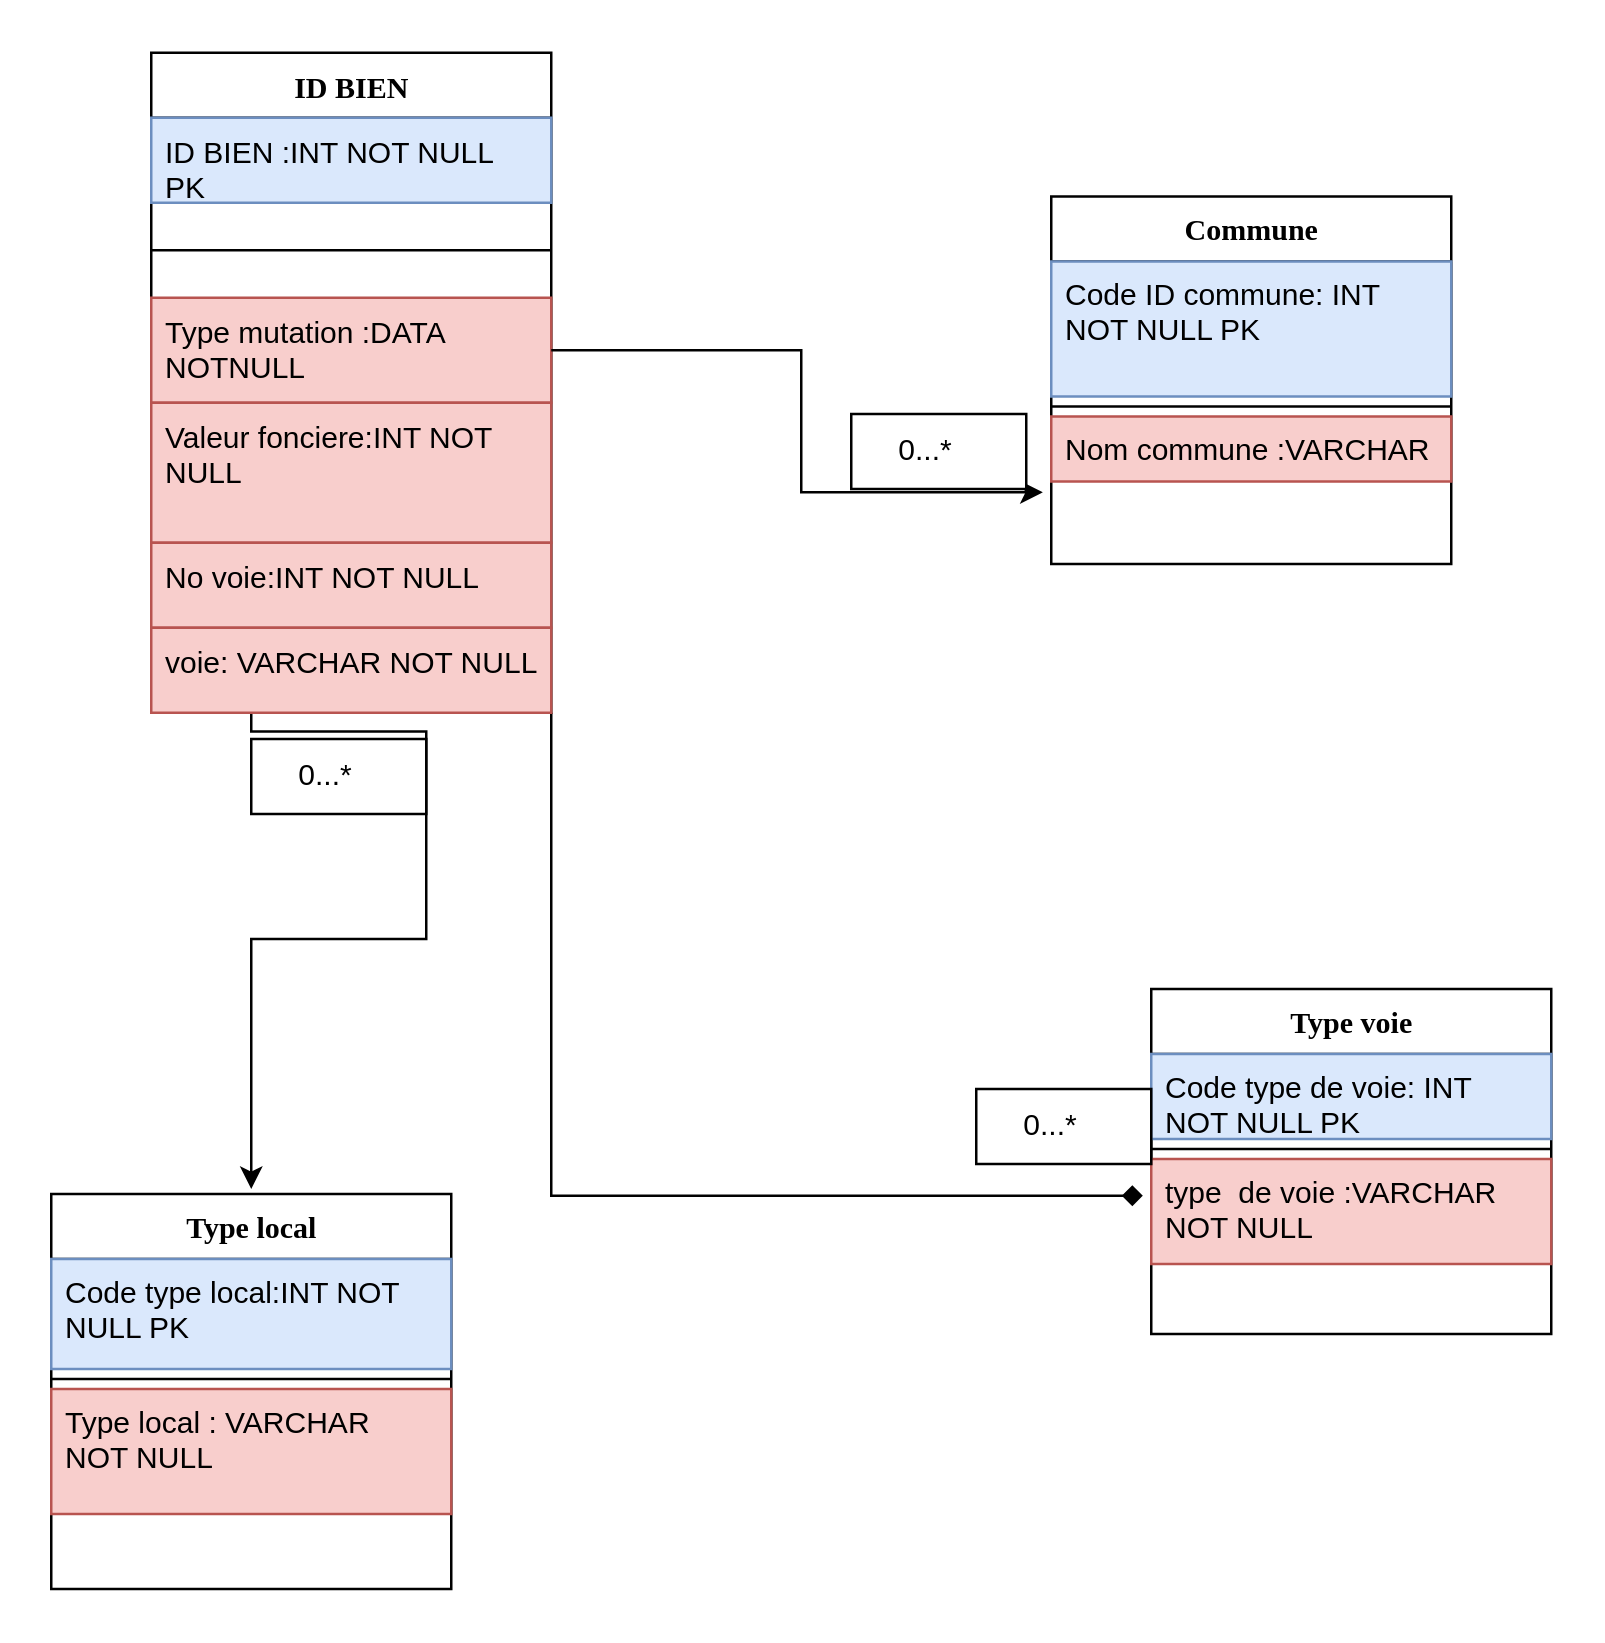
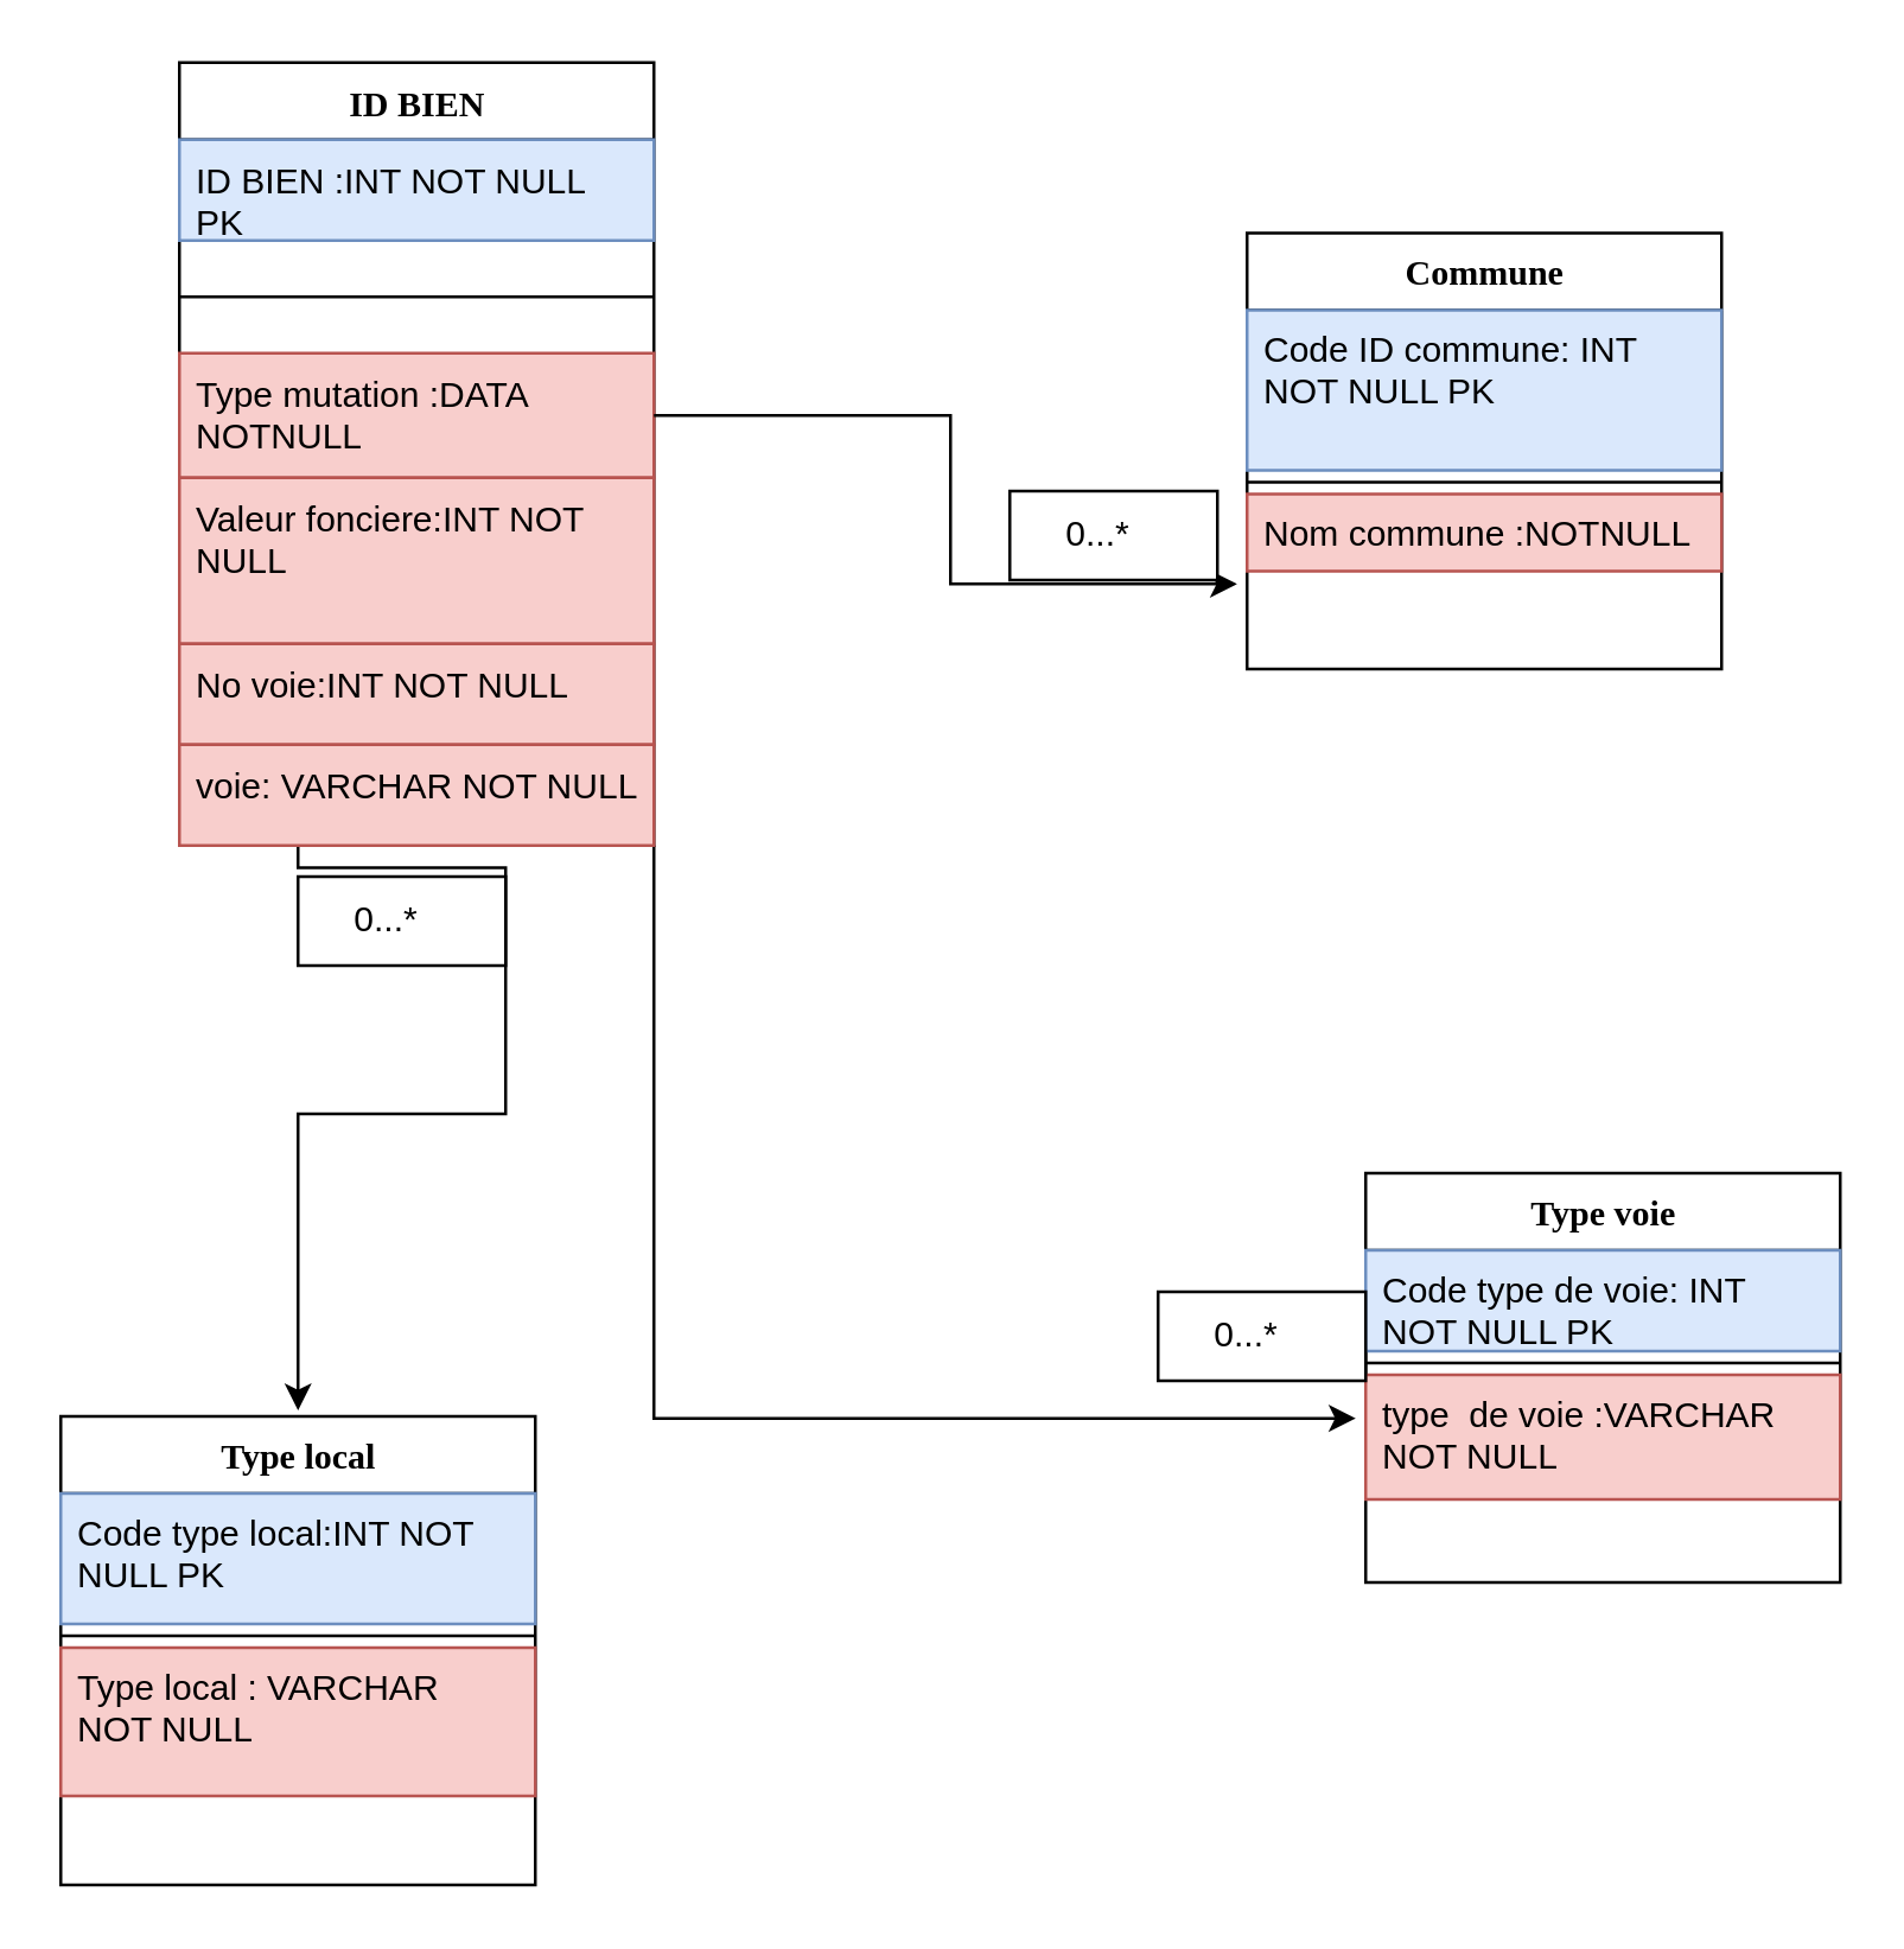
  <mxCell id="0" />
  <mxCell id="1" parent="0" />
- <mxCell id="2" style="edgeStyle=orthogonalEdgeStyle;rounded=0;orthogonalLoop=1;jettySize=auto;html=1;exitX=1;exitY=1;exitDx=0;exitDy=0;entryX=-0.021;entryY=0.349;entryDx=0;entryDy=0;entryPerimeter=0;endArrow=diamond;" edge="1" parent="1" source="4" target="22"><mxGeometry relative="1" as="geometry"><mxPoint x="410" y="475" as="targetPoint" /></mxGeometry></mxCell>
+ <mxCell id="2" style="edgeStyle=orthogonalEdgeStyle;rounded=0;orthogonalLoop=1;jettySize=auto;html=1;exitX=1;exitY=1;exitDx=0;exitDy=0;entryX=-0.021;entryY=0.349;entryDx=0;entryDy=0;entryPerimeter=0;" edge="1" parent="1" source="4" target="22"><mxGeometry relative="1" as="geometry"><mxPoint x="410" y="475" as="targetPoint" /></mxGeometry></mxCell>
  <mxCell id="3" style="edgeStyle=orthogonalEdgeStyle;rounded=0;orthogonalLoop=1;jettySize=auto;html=1;exitX=0.25;exitY=1;exitDx=0;exitDy=0;" edge="1" parent="1" source="4"><mxGeometry relative="1" as="geometry"><mxPoint x="100" y="475" as="targetPoint" /><Array as="points"><mxPoint x="170" y="292" /><mxPoint x="170" y="375" /><mxPoint x="100" y="375" /></Array></mxGeometry></mxCell>
  <mxCell id="4" value="ID BIEN" style="swimlane;html=1;fontStyle=1;align=center;verticalAlign=top;childLayout=stackLayout;horizontal=1;startSize=26;horizontalStack=0;resizeParent=1;resizeLast=0;collapsible=1;marginBottom=0;swimlaneFillColor=#ffffff;rounded=0;shadow=0;comic=0;labelBackgroundColor=none;strokeWidth=1;fillColor=none;fontFamily=Verdana;fontSize=12" parent="1" vertex="1"><mxGeometry x="60" y="20.5" width="160" height="264" as="geometry" /></mxCell>
  <mxCell id="5" value="ID BIEN :INT NOT NULL PK" style="text;html=1;strokeColor=#6c8ebf;fillColor=#dae8fc;align=left;verticalAlign=top;spacingLeft=4;spacingRight=4;whiteSpace=wrap;overflow=hidden;rotatable=0;points=[[0,0.5],[1,0.5]];portConstraint=eastwest;" parent="4" vertex="1"><mxGeometry y="26" width="160" height="34" as="geometry" /></mxCell>
  <mxCell id="6" value="" style="line;html=1;strokeWidth=1;fillColor=none;align=left;verticalAlign=middle;spacingTop=-1;spacingLeft=3;spacingRight=3;rotatable=0;labelPosition=right;points=[];portConstraint=eastwest;" parent="4" vertex="1"><mxGeometry y="60" width="160" height="38" as="geometry" /></mxCell>
  <mxCell id="7" value="Type mutation :DATA NOTNULL" style="text;html=1;strokeColor=#b85450;fillColor=#f8cecc;align=left;verticalAlign=top;spacingLeft=4;spacingRight=4;whiteSpace=wrap;overflow=hidden;rotatable=0;points=[[0,0.5],[1,0.5]];portConstraint=eastwest;" parent="4" vertex="1"><mxGeometry y="98" width="160" height="42" as="geometry" /></mxCell>
  <mxCell id="8" value="Valeur fonciere:INT NOT NULL" style="text;html=1;strokeColor=#b85450;fillColor=#f8cecc;align=left;verticalAlign=top;spacingLeft=4;spacingRight=4;whiteSpace=wrap;overflow=hidden;rotatable=0;points=[[0,0.5],[1,0.5]];portConstraint=eastwest;" parent="4" vertex="1"><mxGeometry y="140" width="160" height="56" as="geometry" /></mxCell>
  <mxCell id="9" value="No voie:INT NOT NULL" style="text;html=1;strokeColor=#b85450;fillColor=#f8cecc;align=left;verticalAlign=top;spacingLeft=4;spacingRight=4;whiteSpace=wrap;overflow=hidden;rotatable=0;points=[[0,0.5],[1,0.5]];portConstraint=eastwest;" vertex="1" parent="4"><mxGeometry y="196" width="160" height="34" as="geometry" /></mxCell>
  <mxCell id="10" value="voie: VARCHAR NOT NULL" style="text;html=1;strokeColor=#b85450;fillColor=#f8cecc;align=left;verticalAlign=top;spacingLeft=4;spacingRight=4;whiteSpace=wrap;overflow=hidden;rotatable=0;points=[[0,0.5],[1,0.5]];portConstraint=eastwest;" vertex="1" parent="4"><mxGeometry y="230" width="160" height="34" as="geometry" /></mxCell>
  <mxCell id="11" value="Commune" style="swimlane;html=1;fontStyle=1;align=center;verticalAlign=top;childLayout=stackLayout;horizontal=1;startSize=26;horizontalStack=0;resizeParent=1;resizeLast=0;collapsible=1;marginBottom=0;swimlaneFillColor=#ffffff;rounded=0;shadow=0;comic=0;labelBackgroundColor=none;strokeWidth=1;fillColor=none;fontFamily=Verdana;fontSize=12" parent="1" vertex="1"><mxGeometry x="420" y="78" width="160" height="147" as="geometry" /></mxCell>
  <mxCell id="12" value="Code ID commune: INT NOT NULL PK" style="text;html=1;strokeColor=#6c8ebf;fillColor=#dae8fc;align=left;verticalAlign=top;spacingLeft=4;spacingRight=4;whiteSpace=wrap;overflow=hidden;rotatable=0;points=[[0,0.5],[1,0.5]];portConstraint=eastwest;" parent="11" vertex="1"><mxGeometry y="26" width="160" height="54" as="geometry" /></mxCell>
  <mxCell id="13" value="" style="line;html=1;strokeWidth=1;fillColor=none;align=left;verticalAlign=middle;spacingTop=-1;spacingLeft=3;spacingRight=3;rotatable=0;labelPosition=right;points=[];portConstraint=eastwest;" parent="11" vertex="1"><mxGeometry y="80" width="160" height="8" as="geometry" /></mxCell>
- <mxCell id="14" value="Nom commune :VARCHAR" style="text;html=1;strokeColor=#b85450;fillColor=#f8cecc;align=left;verticalAlign=top;spacingLeft=4;spacingRight=4;whiteSpace=wrap;overflow=hidden;rotatable=0;points=[[0,0.5],[1,0.5]];portConstraint=eastwest;" vertex="1" parent="11"><mxGeometry y="88" width="160" height="26" as="geometry" /></mxCell>
+ <mxCell id="14" value="Nom commune :NOTNULL" style="text;html=1;strokeColor=#b85450;fillColor=#f8cecc;align=left;verticalAlign=top;spacingLeft=4;spacingRight=4;whiteSpace=wrap;overflow=hidden;rotatable=0;points=[[0,0.5],[1,0.5]];portConstraint=eastwest;" vertex="1" parent="11"><mxGeometry y="88" width="160" height="26" as="geometry" /></mxCell>
  <mxCell id="15" value="Type local" style="swimlane;html=1;fontStyle=1;align=center;verticalAlign=top;childLayout=stackLayout;horizontal=1;startSize=26;horizontalStack=0;resizeParent=1;resizeLast=0;collapsible=1;marginBottom=0;swimlaneFillColor=#ffffff;rounded=0;shadow=0;comic=0;labelBackgroundColor=none;strokeWidth=1;fillColor=none;fontFamily=Verdana;fontSize=12" parent="1" vertex="1"><mxGeometry x="20" y="477" width="160" height="158" as="geometry" /></mxCell>
  <mxCell id="16" value="Code type local:INT NOT NULL PK&amp;nbsp;" style="text;html=1;strokeColor=#6c8ebf;fillColor=#dae8fc;align=left;verticalAlign=top;spacingLeft=4;spacingRight=4;whiteSpace=wrap;overflow=hidden;rotatable=0;points=[[0,0.5],[1,0.5]];portConstraint=eastwest;" parent="15" vertex="1"><mxGeometry y="26" width="160" height="44" as="geometry" /></mxCell>
  <mxCell id="17" value="" style="line;html=1;strokeWidth=1;fillColor=none;align=left;verticalAlign=middle;spacingTop=-1;spacingLeft=3;spacingRight=3;rotatable=0;labelPosition=right;points=[];portConstraint=eastwest;" parent="15" vertex="1"><mxGeometry y="70" width="160" height="8" as="geometry" /></mxCell>
  <mxCell id="18" value="Type local : VARCHAR NOT NULL" style="text;html=1;strokeColor=#b85450;fillColor=#f8cecc;align=left;verticalAlign=top;spacingLeft=4;spacingRight=4;whiteSpace=wrap;overflow=hidden;rotatable=0;points=[[0,0.5],[1,0.5]];portConstraint=eastwest;" parent="15" vertex="1"><mxGeometry y="78" width="160" height="50" as="geometry" /></mxCell>
  <mxCell id="19" value="Type voie" style="swimlane;html=1;fontStyle=1;align=center;verticalAlign=top;childLayout=stackLayout;horizontal=1;startSize=26;horizontalStack=0;resizeParent=1;resizeLast=0;collapsible=1;marginBottom=0;swimlaneFillColor=#ffffff;rounded=0;shadow=0;comic=0;labelBackgroundColor=none;strokeWidth=1;fillColor=none;fontFamily=Verdana;fontSize=12" parent="1" vertex="1"><mxGeometry x="460" y="395" width="160" height="138" as="geometry" /></mxCell>
  <mxCell id="20" value="Code type de voie: INT NOT NULL PK" style="text;html=1;strokeColor=#6c8ebf;fillColor=#dae8fc;align=left;verticalAlign=top;spacingLeft=4;spacingRight=4;whiteSpace=wrap;overflow=hidden;rotatable=0;points=[[0,0.5],[1,0.5]];portConstraint=eastwest;" parent="19" vertex="1"><mxGeometry y="26" width="160" height="34" as="geometry" /></mxCell>
  <mxCell id="21" value="" style="line;html=1;strokeWidth=1;fillColor=none;align=left;verticalAlign=middle;spacingTop=-1;spacingLeft=3;spacingRight=3;rotatable=0;labelPosition=right;points=[];portConstraint=eastwest;" parent="19" vertex="1"><mxGeometry y="60" width="160" height="8" as="geometry" /></mxCell>
  <mxCell id="22" value="type&amp;nbsp; de voie :VARCHAR NOT NULL" style="text;html=1;strokeColor=#b85450;fillColor=#f8cecc;align=left;verticalAlign=top;spacingLeft=4;spacingRight=4;whiteSpace=wrap;overflow=hidden;rotatable=0;points=[[0,0.5],[1,0.5]];portConstraint=eastwest;" parent="19" vertex="1"><mxGeometry y="68" width="160" height="42" as="geometry" /></mxCell>
  <mxCell id="23" style="edgeStyle=orthogonalEdgeStyle;rounded=0;orthogonalLoop=1;jettySize=auto;html=1;entryX=-0.021;entryY=1.167;entryDx=0;entryDy=0;entryPerimeter=0;" edge="1" parent="1" source="7" target="14"><mxGeometry relative="1" as="geometry"><mxPoint x="400" y="205" as="targetPoint" /></mxGeometry></mxCell>
  <mxCell id="24" value="0...*&amp;nbsp; &amp;nbsp;" style="whiteSpace=wrap;html=1;" vertex="1" parent="1"><mxGeometry x="340" y="165" width="70" height="30" as="geometry" /></mxCell>
  <mxCell id="25" value="0...*&amp;nbsp; &amp;nbsp;" style="whiteSpace=wrap;html=1;" vertex="1" parent="1"><mxGeometry x="100" y="295" width="70" height="30" as="geometry" /></mxCell>
  <mxCell id="26" value="0...*&amp;nbsp; &amp;nbsp;" style="whiteSpace=wrap;html=1;" vertex="1" parent="1"><mxGeometry x="390" y="435" width="70" height="30" as="geometry" /></mxCell>
